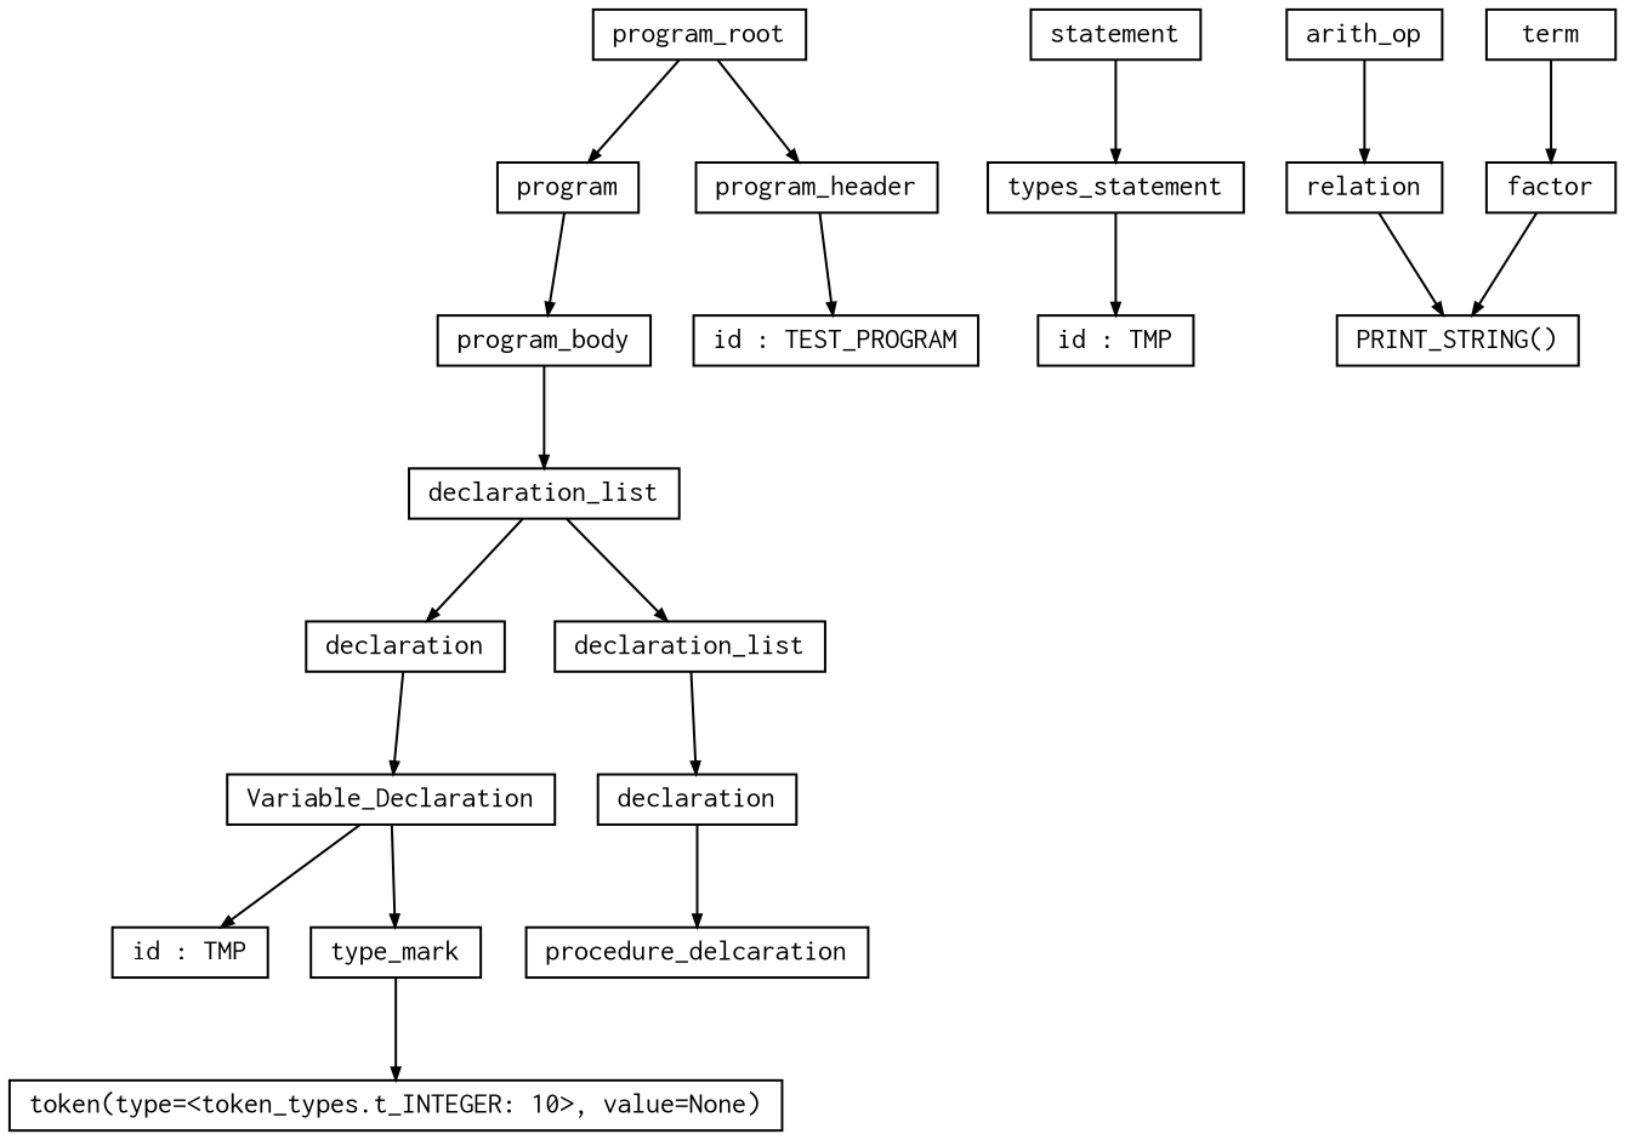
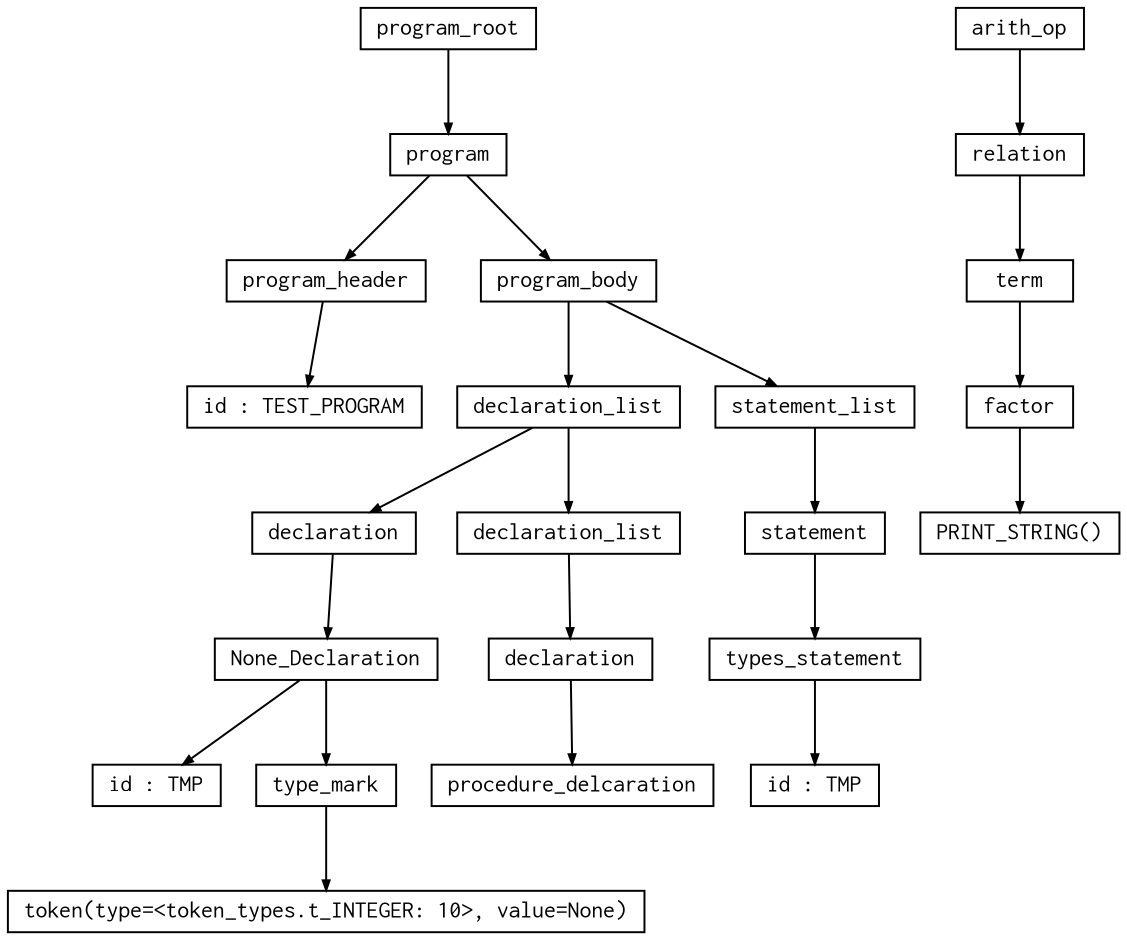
  digraph {
    ranksep=.6
    node [fontname=Courier fontsize=12 shape=box]
    edge [arrowsize=.5]
    n1 [height=.1 label=program_root]
    n2 [height=.1 label=program]
    n3 [height=.1 label=program_header]
    n4 [height=.1 label=program_body]
    n5 [height=.1 label="id : TEST_PROGRAM"]
    n6 [height=.1 label=declaration_list]
+   n7 [height=.1 label=statement_list]
    n8 [height=.1 label=declaration]
    n9 [height=.1 label=declaration_list]
    n10 [height=.1 label=statement]
-   n11 [height=.1 label=Variable_Declaration]
+   n11 [height=.1 label=None_Declaration]
    n12 [height=.1 label=declaration]
    n13 [height=.1 label=types_statement]
    n14 [height=.1 label="id : TMP"]
    n15 [height=.1 label=type_mark]
    n16 [height=.1 label=procedure_delcaration]
    n17 [height=.1 label="id : TMP"]
    n18 [height=.1 label="token(type=<token_types.t_INTEGER: 10>, value=None)"]
    n19 [height=.1 label=arith_op]
    n20 [height=.1 label=relation]
    n21 [height=.1 label=term]
    n22 [height=.1 label=factor]
    n23 [height=.1 label="PRINT_STRING()"]
    n1 -> n2
-   n1 -> n3
+   n2 -> n3
    n2 -> n4
    n3 -> n5
    n4 -> n6
+   n4 -> n7
    n6 -> n8
    n6 -> n9
+   n7 -> n10
    n8 -> n11
    n9 -> n12
    n10 -> n13
    n11 -> n14
    n11 -> n15
    n12 -> n16
    n13 -> n17
    n15 -> n18
    n19 -> n20
-   n20 -> n23
+   n20 -> n21
    n21 -> n22
    n22 -> n23
  }
